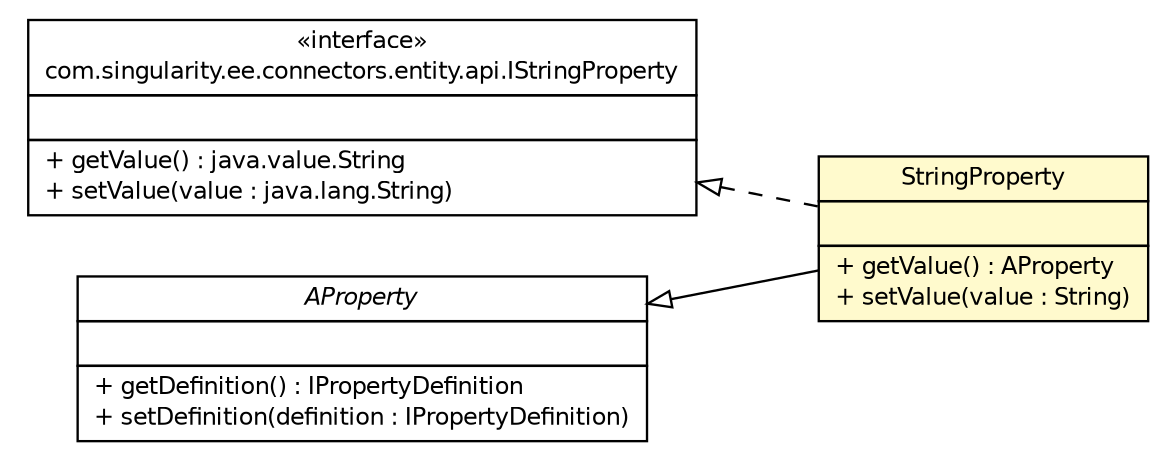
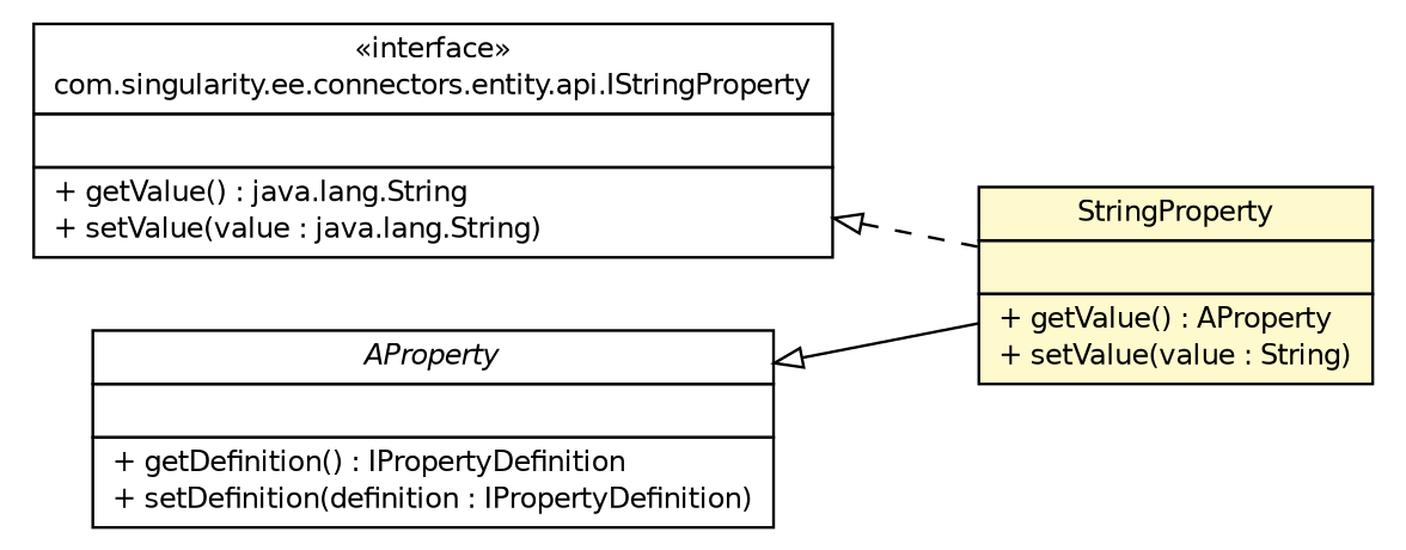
  digraph {
    nodesep=0.25
    rankdir=LR
    ranksep=0.5
    node [fontcolor=black fontname=Helvetica fontsize=10.0 shape=plaintext]
    edge [arrowtail=empty dir=back fontname=Helvetica fontsize=10 headport=p labelfontname=Helvetica labelfontsize=10 tailport=p]
-   n1 [label=<<table title="com.singularity.ee.connectors.entity.api.IStringProperty" border="0" cellborder="1" cellspacing="0" cellpadding="2" port="p" href="../api/IStringProperty.html"> 		<tr><td><table border="0" cellspacing="0" cellpadding="1"> <tr><td align="center" balign="center"> &#171;interface&#187; </td></tr> <tr><td align="center" balign="center"> com.singularity.ee.connectors.entity.api.IStringProperty </td></tr> 		</table></td></tr> 		<tr><td><table border="0" cellspacing="0" cellpadding="1"> <tr><td align="left" balign="left">  </td></tr> 		</table></td></tr> 		<tr><td><table border="0" cellspacing="0" cellpadding="1"> <tr><td align="left" balign="left"> + getValue() : java.value.String </td></tr> <tr><td align="left" balign="left"> + setValue(value : java.lang.String) </td></tr> 		</table></td></tr> 		</table>>]
+   n1 [label=<<table title="com.singularity.ee.connectors.entity.api.IStringProperty" border="0" cellborder="1" cellspacing="0" cellpadding="2" port="p" href="../api/IStringProperty.html"> 		<tr><td><table border="0" cellspacing="0" cellpadding="1"> <tr><td align="center" balign="center"> &#171;interface&#187; </td></tr> <tr><td align="center" balign="center"> com.singularity.ee.connectors.entity.api.IStringProperty </td></tr> 		</table></td></tr> 		<tr><td><table border="0" cellspacing="0" cellpadding="1"> <tr><td align="left" balign="left">  </td></tr> 		</table></td></tr> 		<tr><td><table border="0" cellspacing="0" cellpadding="1"> <tr><td align="left" balign="left"> + getValue() : java.lang.String </td></tr> <tr><td align="left" balign="left"> + setValue(value : java.lang.String) </td></tr> 		</table></td></tr> 		</table>>]
    n2 [label=<<table title="com.singularity.ee.connectors.entity.impl.StringProperty" border="0" cellborder="1" cellspacing="0" cellpadding="2" port="p" bgcolor="lemonChiffon" href="./StringProperty.html"> 		<tr><td><table border="0" cellspacing="0" cellpadding="1"> <tr><td align="center" balign="center"> StringProperty </td></tr> 		</table></td></tr> 		<tr><td><table border="0" cellspacing="0" cellpadding="1"> <tr><td align="left" balign="left">  </td></tr> 		</table></td></tr> 		<tr><td><table border="0" cellspacing="0" cellpadding="1"> <tr><td align="left" balign="left"> + getValue() : AProperty </td></tr> <tr><td align="left" balign="left"> + setValue(value : String) </td></tr> 		</table></td></tr> 		</table>>]
    n3 [label=<<table title="com.singularity.ee.connectors.entity.impl.AProperty" border="0" cellborder="1" cellspacing="0" cellpadding="2" port="p" href="./AProperty.html"> 		<tr><td><table border="0" cellspacing="0" cellpadding="1"> <tr><td align="center" balign="center"><font face="Helvetica-Oblique"> AProperty </font></td></tr> 		</table></td></tr> 		<tr><td><table border="0" cellspacing="0" cellpadding="1"> <tr><td align="left" balign="left">  </td></tr> 		</table></td></tr> 		<tr><td><table border="0" cellspacing="0" cellpadding="1"> <tr><td align="left" balign="left"> + getDefinition() : IPropertyDefinition </td></tr> <tr><td align="left" balign="left"> + setDefinition(definition : IPropertyDefinition) </td></tr> 		</table></td></tr> 		</table>>]
    n1 -> n2 [style=dashed]
    n3 -> n2
  }
